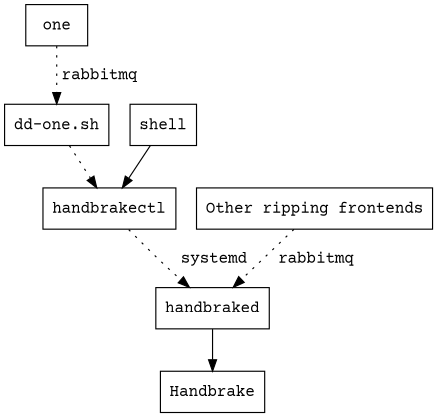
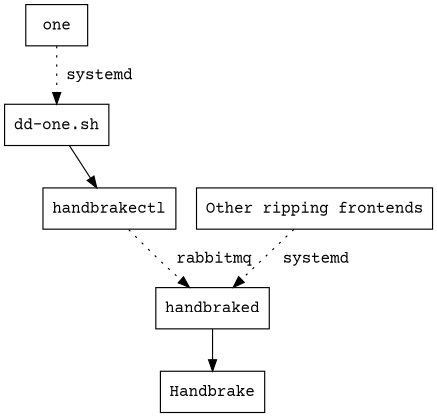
  digraph {
    fontname="Courier Prime"
    node [fontname="Courier Prime" shape=box]
    edge [fontname="Courier Prime"]
    n1 [label=one]
    "dd-one.sh"
    handbrakectl
    handbraked
    Handbrake
-   shell
    "Other ripping frontends"
-   n1 -> "dd-one.sh" [label=" rabbitmq" style=dotted]
-   "dd-one.sh" -> handbrakectl [style=dotted]
-   handbrakectl -> handbraked [label=" systemd" style=dotted]
+   n1 -> "dd-one.sh" [label=" systemd" style=dotted]
+   "dd-one.sh" -> handbrakectl
+   handbrakectl -> handbraked [label=" rabbitmq" style=dotted]
    handbraked -> Handbrake
-   shell -> handbrakectl
-   "Other ripping frontends" -> handbraked [label=" rabbitmq" style=dotted]
+   "Other ripping frontends" -> handbraked [label=" systemd" style=dotted]
  }
